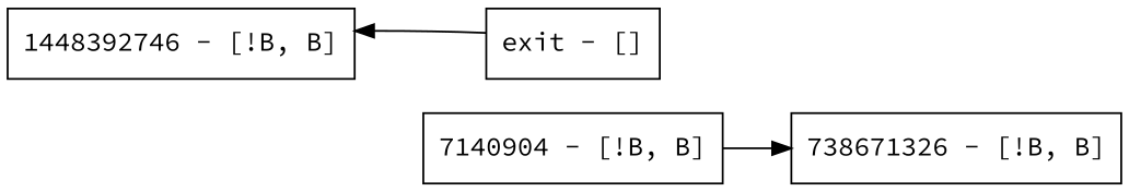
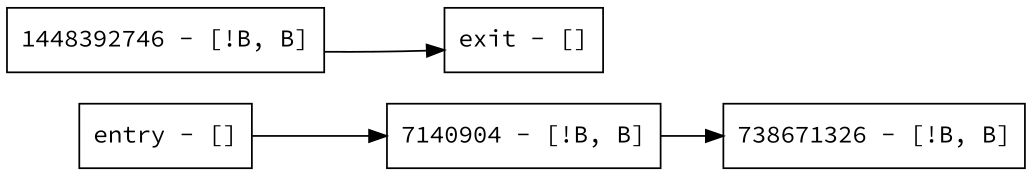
  digraph {
    fontname="Source Code Pro"
    rankdir=LR
    node [fontname="Source Code Pro" shape=record]
    edge [fontname="Source Code Pro"]
    n1 [label="7140904 - [!B, B]"]
    n2 [label="738671326 - [!B, B]"]
    n3 [label="1448392746 - [!B, B]"]
    n4 [label="exit - []"]
+   n5 [label="entry - []"]
    n1 -> n2
-   n4 -> n3
+   n3 -> n4
+   n5 -> n1
  }
